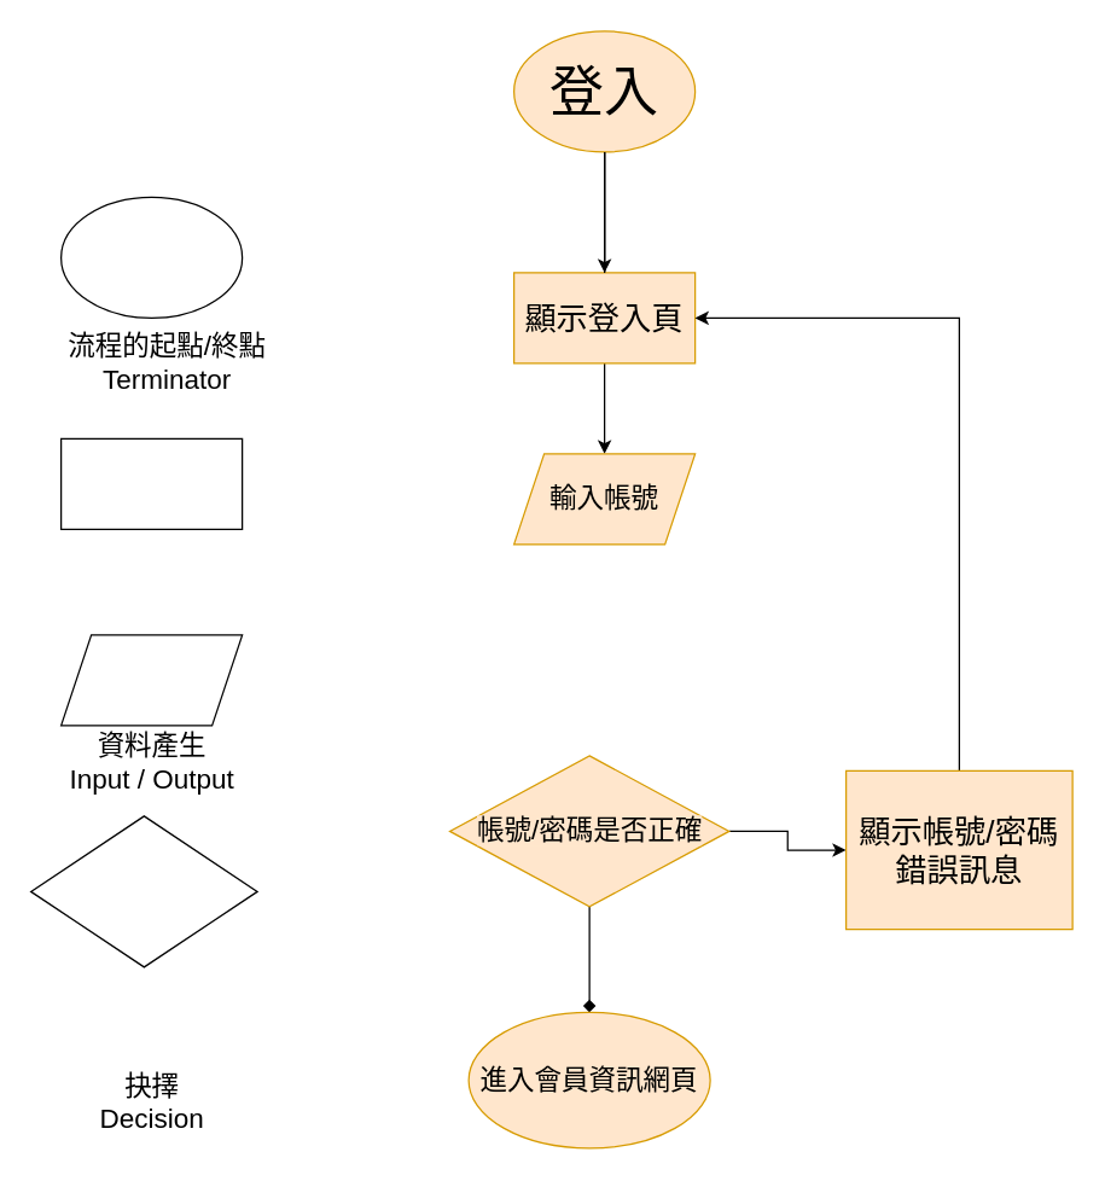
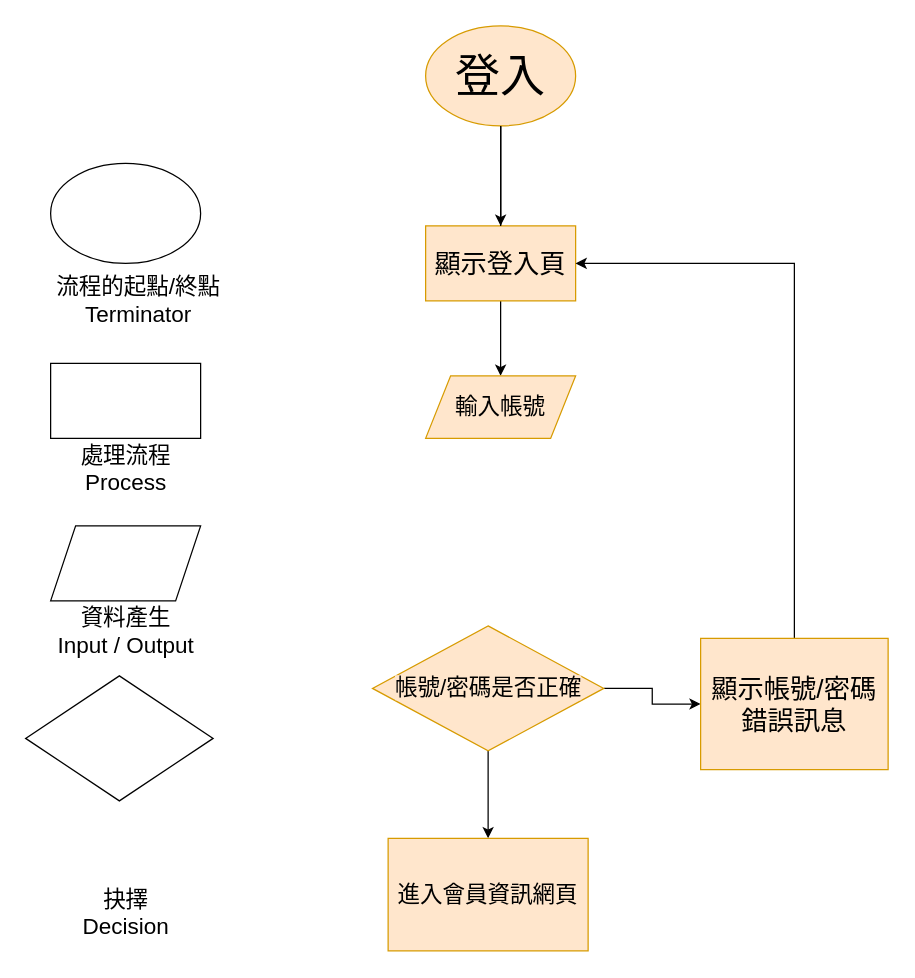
  <mxCell id="0" />
  <mxCell id="1" parent="0" />
  <mxCell id="2" style="edgeStyle=orthogonalEdgeStyle;rounded=0;orthogonalLoop=1;jettySize=auto;html=1;exitX=0.5;exitY=1;exitDx=0;exitDy=0;entryX=0.5;entryY=0;entryDx=0;entryDy=0;fontSize=21;" parent="1" source="3" target="12" edge="1"><mxGeometry relative="1" as="geometry" /></mxCell>
  <mxCell id="3" value="&lt;font style=&quot;font-size: 36px&quot;&gt;登入&lt;/font&gt;" style="ellipse;whiteSpace=wrap;html=1;fillColor=#ffe6cc;strokeColor=#d79b00;" parent="1" vertex="1"><mxGeometry x="340" y="20" width="120" height="80" as="geometry" /></mxCell>
  <mxCell id="4" value="" style="edgeStyle=orthogonalEdgeStyle;rounded=0;orthogonalLoop=1;jettySize=auto;html=1;exitX=0.5;exitY=1;exitDx=0;exitDy=0;entryX=0.5;entryY=0;entryDx=0;entryDy=0;fontSize=21;endArrow=none;" edge="1" parent="1" source="3" target="12"><mxGeometry relative="1" as="geometry"><mxPoint x="380" y="210" as="sourcePoint" /><mxPoint x="1000" y="600" as="targetPoint" /></mxGeometry></mxCell>
  <mxCell id="5" value="" style="ellipse;whiteSpace=wrap;html=1;" vertex="1" parent="1"><mxGeometry x="40" y="130" width="120" height="80" as="geometry" /></mxCell>
  <mxCell id="6" value="&lt;font&gt;&lt;font style=&quot;font-size: 18px&quot;&gt;流程的起點/終點&lt;br&gt;Terminator&lt;/font&gt;&lt;br&gt;&lt;/font&gt;" style="text;html=1;align=center;verticalAlign=middle;resizable=0;points=[];autosize=1;strokeColor=none;fillColor=none;" vertex="1" parent="1"><mxGeometry x="35" y="220" width="150" height="40" as="geometry" /></mxCell>
  <mxCell id="7" value="" style="rounded=0;whiteSpace=wrap;html=1;fontSize=21;" vertex="1" parent="1"><mxGeometry x="40" y="290" width="120" height="60" as="geometry" /></mxCell>
+ <mxCell id="8" value="處理流程&lt;br&gt;Process" style="text;html=1;align=center;verticalAlign=middle;resizable=0;points=[];autosize=1;strokeColor=none;fillColor=none;fontSize=18;" vertex="1" parent="1"><mxGeometry x="55" y="350" width="90" height="50" as="geometry" /></mxCell>
  <mxCell id="9" value="" style="shape=parallelogram;perimeter=parallelogramPerimeter;whiteSpace=wrap;html=1;fixedSize=1;fontSize=18;" vertex="1" parent="1"><mxGeometry x="40" y="420" width="120" height="60" as="geometry" /></mxCell>
  <mxCell id="10" value="資料產生&lt;br&gt;Input / Output" style="text;html=1;align=center;verticalAlign=middle;resizable=0;points=[];autosize=1;strokeColor=none;fillColor=none;fontSize=18;" vertex="1" parent="1"><mxGeometry x="40" y="480" width="120" height="50" as="geometry" /></mxCell>
  <mxCell id="11" style="edgeStyle=orthogonalEdgeStyle;rounded=0;orthogonalLoop=1;jettySize=auto;html=1;exitX=0.5;exitY=1;exitDx=0;exitDy=0;fontSize=18;" edge="1" parent="1" source="12" target="16"><mxGeometry relative="1" as="geometry" /></mxCell>
  <mxCell id="12" value="顯示登入頁" style="rounded=0;whiteSpace=wrap;html=1;fontSize=21;fillColor=#ffe6cc;strokeColor=#d79b00;" parent="1" vertex="1"><mxGeometry x="340" y="180" width="120" height="60" as="geometry" /></mxCell>
  <mxCell id="13" value="" style="edgeStyle=orthogonalEdgeStyle;rounded=0;orthogonalLoop=1;jettySize=auto;html=1;exitX=0.5;exitY=1;exitDx=0;exitDy=0;entryX=0.5;entryY=0;entryDx=0;entryDy=0;fontSize=21;endArrow=none;" edge="1" parent="1" source="3" target="12"><mxGeometry relative="1" as="geometry"><mxPoint x="380" y="100" as="sourcePoint" /><mxPoint x="340" y="610" as="targetPoint" /></mxGeometry></mxCell>
  <mxCell id="14" value="" style="rhombus;whiteSpace=wrap;html=1;fontSize=18;" vertex="1" parent="1"><mxGeometry x="20" y="540" width="150" height="100" as="geometry" /></mxCell>
  <mxCell id="15" value="抉擇&lt;br&gt;Decision" style="text;html=1;align=center;verticalAlign=middle;resizable=0;points=[];autosize=1;strokeColor=none;fillColor=none;fontSize=18;" vertex="1" parent="1"><mxGeometry x="60" y="705" width="80" height="50" as="geometry" /></mxCell>
- <mxCell id="16" value="輸入帳號" style="shape=parallelogram;perimeter=parallelogramPerimeter;whiteSpace=wrap;html=1;fixedSize=1;fontSize=18;fillColor=#ffe6cc;strokeColor=#d79b00;" vertex="1" parent="1"><mxGeometry x="340" y="300" width="120" height="60" as="geometry" /></mxCell>
- <mxCell id="17" style="edgeStyle=orthogonalEdgeStyle;rounded=0;orthogonalLoop=1;jettySize=auto;html=1;exitX=0.5;exitY=1;exitDx=0;exitDy=0;entryX=0.5;entryY=0;entryDx=0;entryDy=0;fontSize=18;endArrow=diamond;" edge="1" parent="1" source="19" target="20"><mxGeometry relative="1" as="geometry" /></mxCell>
+ <mxCell id="16" value="輸入帳號" style="shape=parallelogram;perimeter=parallelogramPerimeter;whiteSpace=wrap;html=1;fixedSize=1;fontSize=18;fillColor=#ffe6cc;strokeColor=#d79b00;" vertex="1" parent="1"><mxGeometry x="340" y="300" width="120" height="50" as="geometry" /></mxCell>
+ <mxCell id="17" style="edgeStyle=orthogonalEdgeStyle;rounded=0;orthogonalLoop=1;jettySize=auto;html=1;exitX=0.5;exitY=1;exitDx=0;exitDy=0;entryX=0.5;entryY=0;entryDx=0;entryDy=0;fontSize=18;" edge="1" parent="1" source="19" target="20"><mxGeometry relative="1" as="geometry" /></mxCell>
  <mxCell id="18" style="edgeStyle=orthogonalEdgeStyle;rounded=0;orthogonalLoop=1;jettySize=auto;html=1;exitX=1;exitY=0.5;exitDx=0;exitDy=0;entryX=0;entryY=0.5;entryDx=0;entryDy=0;fontSize=18;" edge="1" parent="1" source="19" target="22"><mxGeometry relative="1" as="geometry" /></mxCell>
  <mxCell id="19" value="&#10;&#10;&lt;span style=&quot;color: rgb(0, 0, 0); font-family: helvetica; font-size: 18px; font-style: normal; font-weight: 400; letter-spacing: normal; text-align: center; text-indent: 0px; text-transform: none; word-spacing: 0px; background-color: rgb(255, 230, 204); display: inline; float: none;&quot;&gt;帳號/密碼是否正確&lt;/span&gt;&#10;&#10;" style="rhombus;whiteSpace=wrap;html=1;fontSize=18;fillColor=#ffe6cc;strokeColor=#d79b00;rotation=0;" vertex="1" parent="1"><mxGeometry x="297.5" y="500" width="185" height="100" as="geometry" /></mxCell>
- <mxCell id="20" value="進入會員資訊網頁" style="ellipse;whiteSpace=wrap;html=1;fontSize=18;fillColor=#ffe6cc;strokeColor=#d79b00;" vertex="1" parent="1"><mxGeometry x="310" y="670" width="160" height="90" as="geometry" /></mxCell>
+ <mxCell id="20" value="進入會員資訊網頁" style="whiteSpace=wrap;html=1;fontSize=18;fillColor=#ffe6cc;strokeColor=#d79b00;rounded=0;" vertex="1" parent="1"><mxGeometry x="310" y="670" width="160" height="90" as="geometry" /></mxCell>
  <mxCell id="21" style="edgeStyle=orthogonalEdgeStyle;rounded=0;orthogonalLoop=1;jettySize=auto;html=1;exitX=0.5;exitY=0;exitDx=0;exitDy=0;entryX=1;entryY=0.5;entryDx=0;entryDy=0;fontSize=18;" edge="1" parent="1" source="22" target="12"><mxGeometry relative="1" as="geometry" /></mxCell>
  <mxCell id="22" value="顯示帳號/密碼錯誤訊息" style="rounded=0;whiteSpace=wrap;html=1;fontSize=21;fillColor=#ffe6cc;strokeColor=#d79b00;" vertex="1" parent="1"><mxGeometry x="560" y="510" width="150" height="105" as="geometry" /></mxCell>
